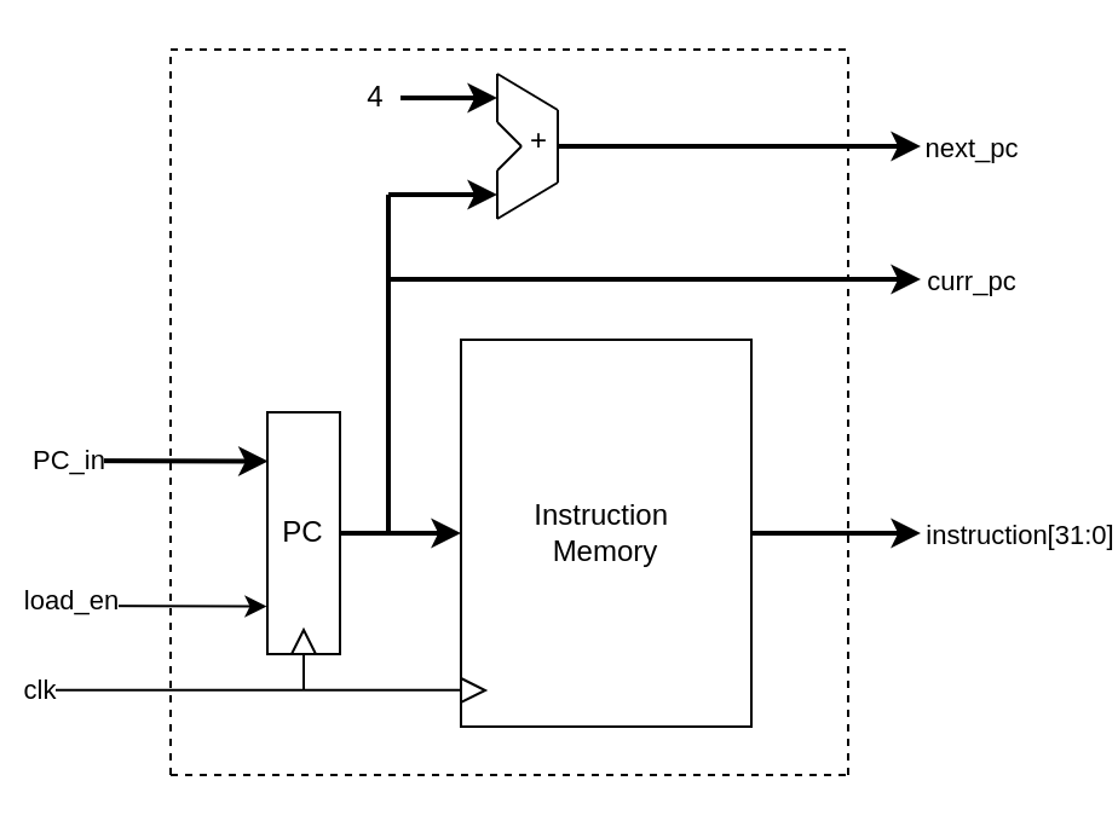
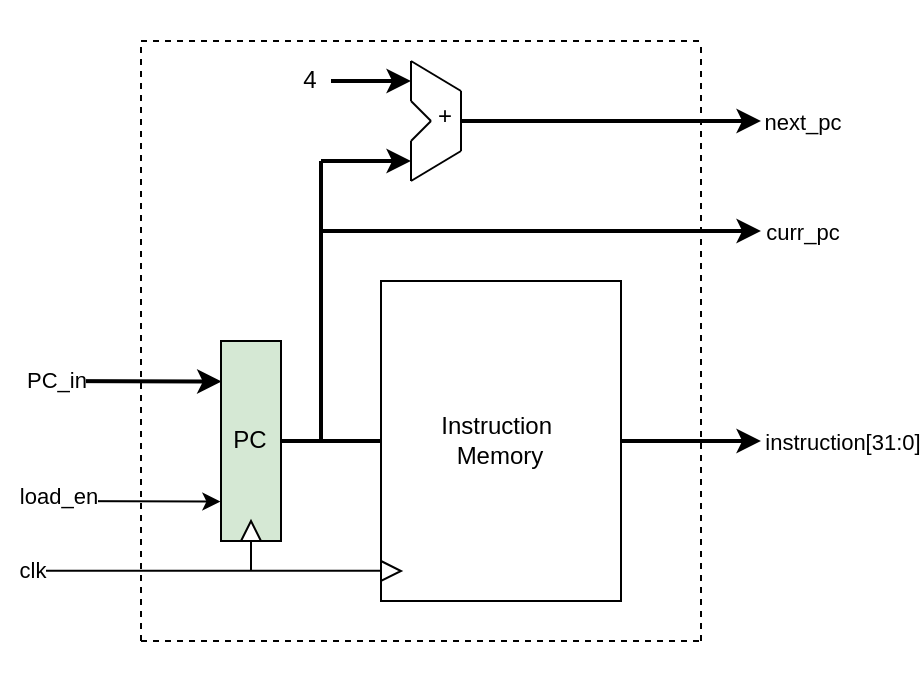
  <mxCell id="0" />
  <mxCell id="1" parent="0" />
  <mxCell id="2" style="edgeStyle=orthogonalEdgeStyle;rounded=0;orthogonalLoop=1;jettySize=auto;html=1;exitX=1;exitY=0.5;exitDx=0;exitDy=0;strokeWidth=2;" edge="1" parent="1" source="4"><mxGeometry relative="1" as="geometry"><mxPoint x="380" y="220" as="targetPoint" /></mxGeometry></mxCell>
  <mxCell id="3" value="instruction[31:0]" style="edgeLabel;html=1;align=center;verticalAlign=middle;resizable=0;points=[];" vertex="1" connectable="0" parent="2"><mxGeometry x="0.701" y="1" relative="1" as="geometry"><mxPoint x="51" y="1" as="offset" /></mxGeometry></mxCell>
  <mxCell id="4" value="&lt;div&gt;Instruction&amp;nbsp;&lt;/div&gt;&lt;div&gt;Memory&lt;/div&gt;" style="rounded=0;whiteSpace=wrap;html=1;" vertex="1" parent="1"><mxGeometry x="190" y="140" width="120" height="160" as="geometry" /></mxCell>
  <mxCell id="5" value="" style="endArrow=none;dashed=1;html=1;rounded=0;" edge="1" parent="1"><mxGeometry width="50" height="50" relative="1" as="geometry"><mxPoint x="350" y="320" as="sourcePoint" /><mxPoint x="350" y="20" as="targetPoint" /></mxGeometry></mxCell>
  <mxCell id="6" value="" style="endArrow=none;dashed=1;html=1;rounded=0;" edge="1" parent="1"><mxGeometry width="50" height="50" relative="1" as="geometry"><mxPoint x="70" y="320" as="sourcePoint" /><mxPoint x="350" y="320" as="targetPoint" /><Array as="points"><mxPoint x="230" y="320" /></Array></mxGeometry></mxCell>
  <mxCell id="7" value="" style="endArrow=none;dashed=1;html=1;rounded=0;" edge="1" parent="1"><mxGeometry width="50" height="50" relative="1" as="geometry"><mxPoint x="70" y="320" as="sourcePoint" /><mxPoint x="70" y="20" as="targetPoint" /></mxGeometry></mxCell>
  <mxCell id="8" value="" style="endArrow=none;dashed=1;html=1;rounded=0;" edge="1" parent="1"><mxGeometry width="50" height="50" relative="1" as="geometry"><mxPoint x="70" y="20" as="sourcePoint" /><mxPoint x="350" y="20" as="targetPoint" /><Array as="points"><mxPoint x="230" y="20" /></Array></mxGeometry></mxCell>
- <mxCell id="9" style="edgeStyle=orthogonalEdgeStyle;rounded=0;orthogonalLoop=1;jettySize=auto;html=1;exitX=1;exitY=0.5;exitDx=0;exitDy=0;entryX=0;entryY=0.5;entryDx=0;entryDy=0;strokeWidth=2;" edge="1" parent="1" source="10" target="4"><mxGeometry relative="1" as="geometry" /></mxCell>
- <mxCell id="10" value="PC" style="rounded=0;whiteSpace=wrap;html=1;" vertex="1" parent="1"><mxGeometry x="110" y="170" width="30" height="100" as="geometry" /></mxCell>
+ <mxCell id="9" style="edgeStyle=orthogonalEdgeStyle;rounded=0;orthogonalLoop=1;jettySize=auto;html=1;exitX=1;exitY=0.5;exitDx=0;exitDy=0;entryX=0;entryY=0.5;entryDx=0;entryDy=0;strokeWidth=2;endArrow=none;" edge="1" parent="1" source="10" target="4"><mxGeometry relative="1" as="geometry" /></mxCell>
+ <mxCell id="10" value="PC" style="rounded=0;whiteSpace=wrap;html=1;fillColor=#d5e8d4;" vertex="1" parent="1"><mxGeometry x="110" y="170" width="30" height="100" as="geometry" /></mxCell>
  <mxCell id="11" value="" style="endArrow=classic;html=1;rounded=0;entryX=0.01;entryY=0.203;entryDx=0;entryDy=0;entryPerimeter=0;strokeWidth=2;" edge="1" parent="1" target="10"><mxGeometry width="50" height="50" relative="1" as="geometry"><mxPoint x="20" y="190" as="sourcePoint" /><mxPoint x="20" y="150" as="targetPoint" /></mxGeometry></mxCell>
  <mxCell id="12" value="&lt;div&gt;PC_in&lt;/div&gt;" style="edgeLabel;html=1;align=center;verticalAlign=middle;resizable=0;points=[];" vertex="1" connectable="0" parent="11"><mxGeometry x="-0.836" y="1" relative="1" as="geometry"><mxPoint as="offset" /></mxGeometry></mxCell>
  <mxCell id="13" value="" style="endArrow=classic;html=1;rounded=0;entryX=-0.01;entryY=0.803;entryDx=0;entryDy=0;entryPerimeter=0;" edge="1" parent="1" target="10"><mxGeometry width="50" height="50" relative="1" as="geometry"><mxPoint x="20" y="250" as="sourcePoint" /><mxPoint x="40" y="220" as="targetPoint" /></mxGeometry></mxCell>
  <mxCell id="14" value="load_en" style="edgeLabel;html=1;align=center;verticalAlign=middle;resizable=0;points=[];" vertex="1" connectable="0" parent="13"><mxGeometry x="-0.822" y="3" relative="1" as="geometry"><mxPoint as="offset" /></mxGeometry></mxCell>
  <mxCell id="15" value="" style="triangle;whiteSpace=wrap;html=1;rotation=-90;" vertex="1" parent="1"><mxGeometry x="120" y="260" width="10" height="10" as="geometry" /></mxCell>
  <mxCell id="16" value="" style="triangle;whiteSpace=wrap;html=1;rotation=0;" vertex="1" parent="1"><mxGeometry x="190" y="280" width="10" height="10" as="geometry" /></mxCell>
  <mxCell id="17" value="" style="endArrow=none;html=1;rounded=0;exitX=0;exitY=0.5;exitDx=0;exitDy=0;" edge="1" parent="1"><mxGeometry width="50" height="50" relative="1" as="geometry"><mxPoint x="190" y="284.83" as="sourcePoint" /><mxPoint x="20" y="284.83" as="targetPoint" /></mxGeometry></mxCell>
  <mxCell id="18" value="&lt;div&gt;clk&lt;/div&gt;" style="edgeLabel;html=1;align=center;verticalAlign=middle;resizable=0;points=[];" vertex="1" connectable="0" parent="17"><mxGeometry x="0.845" y="-3" relative="1" as="geometry"><mxPoint x="-18" y="3" as="offset" /></mxGeometry></mxCell>
  <mxCell id="19" value="" style="endArrow=none;html=1;rounded=0;entryX=0;entryY=0.5;entryDx=0;entryDy=0;" edge="1" parent="1" target="15"><mxGeometry width="50" height="50" relative="1" as="geometry"><mxPoint x="125" y="280" as="sourcePoint" /><mxPoint x="124.83" y="270" as="targetPoint" /><Array as="points" /></mxGeometry></mxCell>
  <mxCell id="20" value="" style="endArrow=none;html=1;rounded=0;entryX=0;entryY=0.5;entryDx=0;entryDy=0;movable=1;resizable=1;rotatable=1;deletable=1;editable=1;locked=0;connectable=1;endSize=6;spacing=1;" edge="1" parent="1" target="15"><mxGeometry width="50" height="50" relative="1" as="geometry"><mxPoint x="125" y="285" as="sourcePoint" /><mxPoint x="125" y="270" as="targetPoint" /><Array as="points" /></mxGeometry></mxCell>
  <mxCell id="21" value="" style="endArrow=classic;html=1;rounded=0;strokeWidth=2;" edge="1" parent="1"><mxGeometry width="50" height="50" relative="1" as="geometry"><mxPoint x="160" y="115" as="sourcePoint" /><mxPoint x="380" y="115" as="targetPoint" /></mxGeometry></mxCell>
  <mxCell id="22" value="curr_pc" style="edgeLabel;html=1;align=center;verticalAlign=middle;resizable=0;points=[];" vertex="1" connectable="0" parent="21"><mxGeometry x="-0.001" y="3" relative="1" as="geometry"><mxPoint x="130" y="3" as="offset" /></mxGeometry></mxCell>
  <mxCell id="23" value="" style="endArrow=classic;html=1;rounded=0;strokeWidth=2;" edge="1" parent="1"><mxGeometry width="50" height="50" relative="1" as="geometry"><mxPoint x="230" y="60" as="sourcePoint" /><mxPoint x="380" y="60" as="targetPoint" /></mxGeometry></mxCell>
  <mxCell id="24" value="next_pc" style="edgeLabel;html=1;align=center;verticalAlign=middle;resizable=0;points=[];" vertex="1" connectable="0" parent="23"><mxGeometry x="0.298" relative="1" as="geometry"><mxPoint x="73" as="offset" /></mxGeometry></mxCell>
  <mxCell id="25" value="" style="endArrow=none;html=1;rounded=0;" edge="1" parent="1"><mxGeometry width="50" height="50" relative="1" as="geometry"><mxPoint x="205" y="90" as="sourcePoint" /><mxPoint x="230" y="75" as="targetPoint" /></mxGeometry></mxCell>
  <mxCell id="26" value="" style="endArrow=none;html=1;rounded=0;" edge="1" parent="1"><mxGeometry width="50" height="50" relative="1" as="geometry"><mxPoint x="230" y="75" as="sourcePoint" /><mxPoint x="230" y="45" as="targetPoint" /></mxGeometry></mxCell>
  <mxCell id="27" value="" style="endArrow=none;html=1;rounded=0;" edge="1" parent="1"><mxGeometry width="50" height="50" relative="1" as="geometry"><mxPoint x="205" y="30" as="sourcePoint" /><mxPoint x="230" y="45" as="targetPoint" /></mxGeometry></mxCell>
  <mxCell id="28" value="" style="endArrow=none;html=1;rounded=0;" edge="1" parent="1"><mxGeometry width="50" height="50" relative="1" as="geometry"><mxPoint x="205" y="70" as="sourcePoint" /><mxPoint x="205" y="90" as="targetPoint" /></mxGeometry></mxCell>
  <mxCell id="29" value="" style="endArrow=none;html=1;rounded=0;" edge="1" parent="1"><mxGeometry width="50" height="50" relative="1" as="geometry"><mxPoint x="205" y="30" as="sourcePoint" /><mxPoint x="205" y="50" as="targetPoint" /></mxGeometry></mxCell>
  <mxCell id="30" value="" style="endArrow=none;html=1;rounded=0;" edge="1" parent="1"><mxGeometry width="50" height="50" relative="1" as="geometry"><mxPoint x="205" y="70" as="sourcePoint" /><mxPoint x="215" y="60" as="targetPoint" /></mxGeometry></mxCell>
  <mxCell id="31" value="" style="endArrow=none;html=1;rounded=0;" edge="1" parent="1"><mxGeometry width="50" height="50" relative="1" as="geometry"><mxPoint x="205" y="50" as="sourcePoint" /><mxPoint x="215" y="60" as="targetPoint" /></mxGeometry></mxCell>
  <mxCell id="32" value="&lt;div&gt;+&lt;/div&gt;" style="text;html=1;align=center;verticalAlign=middle;whiteSpace=wrap;rounded=0;" vertex="1" parent="1"><mxGeometry x="215" y="55" width="15" height="5" as="geometry" /></mxCell>
  <mxCell id="33" value="" style="endArrow=none;html=1;rounded=0;strokeWidth=2;" edge="1" parent="1"><mxGeometry width="50" height="50" relative="1" as="geometry"><mxPoint x="160" y="220" as="sourcePoint" /><mxPoint x="160" y="80" as="targetPoint" /></mxGeometry></mxCell>
  <mxCell id="34" value="&lt;div&gt;4&lt;/div&gt;" style="text;html=1;align=center;verticalAlign=middle;whiteSpace=wrap;rounded=0;" vertex="1" parent="1"><mxGeometry x="150" y="25" width="10" height="30" as="geometry" /></mxCell>
  <mxCell id="35" value="" style="endArrow=classic;html=1;rounded=0;strokeWidth=2;" edge="1" parent="1"><mxGeometry width="50" height="50" relative="1" as="geometry"><mxPoint x="160" y="80" as="sourcePoint" /><mxPoint x="205" y="80" as="targetPoint" /></mxGeometry></mxCell>
  <mxCell id="36" value="" style="endArrow=classic;html=1;rounded=0;strokeWidth=2;" edge="1" parent="1"><mxGeometry width="50" height="50" relative="1" as="geometry"><mxPoint x="165" y="40" as="sourcePoint" /><mxPoint x="205" y="40" as="targetPoint" /></mxGeometry></mxCell>
